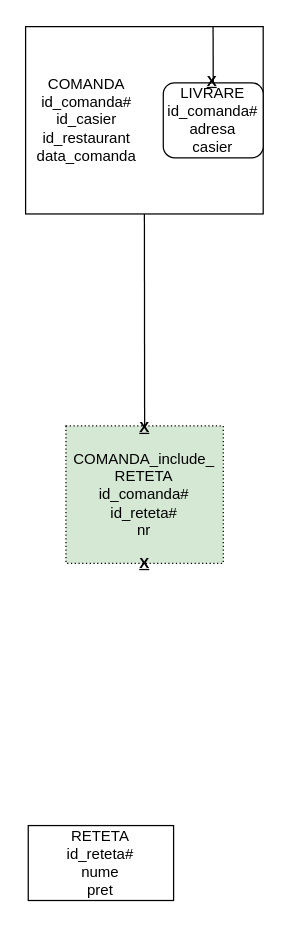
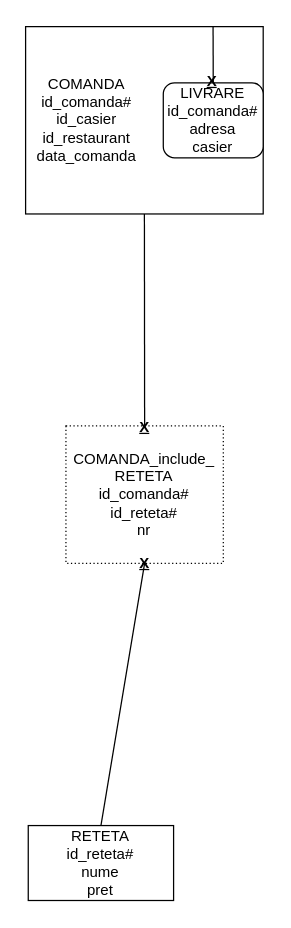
  <mxCell id="0" />
  <mxCell id="1" parent="0" />
  <mxCell id="2" value="&lt;div&gt;RETETA&lt;/div&gt;&lt;div&gt;id_reteta#&lt;/div&gt;&lt;div&gt;nume&lt;/div&gt;&lt;div&gt;pret&lt;br&gt;&lt;/div&gt;" style="rounded=0;whiteSpace=wrap;html=1;" parent="1" vertex="1"><mxGeometry x="22.12" y="660" width="116.37" height="60" as="geometry" /></mxCell>
- <mxCell id="3" value="&lt;div&gt;COMANDA_include_&lt;/div&gt;&lt;div&gt;RETETA&lt;/div&gt;&lt;div&gt;id_comanda#&lt;/div&gt;&lt;div&gt;id_reteta#&lt;br&gt;&lt;/div&gt;&lt;div&gt;nr&lt;/div&gt;" style="rounded=0;whiteSpace=wrap;html=1;dashed=1;dashPattern=1 2;fillColor=#d5e8d4;" parent="1" vertex="1"><mxGeometry x="52.3" y="340" width="126" height="110" as="geometry" /></mxCell>
+ <mxCell id="3" value="&lt;div&gt;COMANDA_include_&lt;/div&gt;&lt;div&gt;RETETA&lt;/div&gt;&lt;div&gt;id_comanda#&lt;/div&gt;&lt;div&gt;id_reteta#&lt;br&gt;&lt;/div&gt;&lt;div&gt;nr&lt;/div&gt;" style="rounded=0;whiteSpace=wrap;html=1;dashed=1;dashPattern=1 2;" parent="1" vertex="1"><mxGeometry x="52.3" y="340" width="126" height="110" as="geometry" /></mxCell>
  <mxCell id="4" value="" style="endArrow=none;html=1;rounded=0;exitX=0.5;exitY=0;exitDx=0;exitDy=0;entryX=0.5;entryY=1;entryDx=0;entryDy=0;" parent="1" source="3" edge="1" target="8"><mxGeometry width="50" height="50" relative="1" as="geometry"><mxPoint x="176.24" y="403.3" as="sourcePoint" /><mxPoint x="176.24" y="163.3" as="targetPoint" /></mxGeometry></mxCell>
  <mxCell id="5" value="&lt;u&gt;&lt;b&gt;X&lt;/b&gt;&lt;/u&gt;" style="text;html=1;align=center;verticalAlign=middle;resizable=0;points=[];autosize=1;strokeColor=none;fillColor=none;" parent="1" vertex="1"><mxGeometry x="100" y="326.3" width="30" height="30" as="geometry" /></mxCell>
+ <mxCell id="6" value="" style="endArrow=none;html=1;rounded=0;exitX=0.5;exitY=1;exitDx=0;exitDy=0;entryX=0.5;entryY=0;entryDx=0;entryDy=0;" parent="1" source="3" target="2" edge="1"><mxGeometry width="50" height="50" relative="1" as="geometry"><mxPoint x="49.24" y="473.3" as="sourcePoint" /><mxPoint x="48.24" y="523.3" as="targetPoint" /><Array as="points" /></mxGeometry></mxCell>
  <mxCell id="7" value="&lt;u&gt;&lt;b&gt;X&lt;/b&gt;&lt;/u&gt;" style="text;html=1;align=center;verticalAlign=middle;resizable=0;points=[];autosize=1;strokeColor=none;fillColor=none;" parent="1" vertex="1"><mxGeometry x="100" y="435.3" width="30" height="30" as="geometry" /></mxCell>
  <mxCell id="8" value="" style="rounded=0;whiteSpace=wrap;html=1;" parent="1" vertex="1"><mxGeometry x="20" y="20.3" width="190.24" height="150" as="geometry" /></mxCell>
  <mxCell id="9" value="&lt;div style=&quot;border-color: var(--border-color);&quot;&gt;COMANDA&lt;/div&gt;&lt;div style=&quot;border-color: var(--border-color);&quot;&gt;id_comanda#&lt;/div&gt;&lt;div style=&quot;border-color: var(--border-color);&quot;&gt;id_casier&lt;/div&gt;&lt;div style=&quot;border-color: var(--border-color);&quot;&gt;id_restaurant&lt;/div&gt;&lt;div style=&quot;border-color: var(--border-color);&quot;&gt;data_comanda&lt;/div&gt;" style="text;html=1;strokeColor=none;fillColor=none;align=center;verticalAlign=middle;whiteSpace=wrap;rounded=0;" parent="1" vertex="1"><mxGeometry x="39" y="80.3" width="60" height="30" as="geometry" /></mxCell>
  <mxCell id="10" value="&lt;div&gt;LIVRARE&lt;/div&gt;&lt;div&gt;id_comanda#&lt;/div&gt;&lt;div&gt;adresa&lt;br&gt;&lt;/div&gt;&lt;div&gt;casier&lt;/div&gt;" style="rounded=1;whiteSpace=wrap;html=1;" parent="1" vertex="1"><mxGeometry x="130.24" y="65.3" width="80" height="60" as="geometry" /></mxCell>
  <mxCell id="11" value="" style="endArrow=none;html=1;rounded=0;exitX=0.5;exitY=0;exitDx=0;exitDy=0;entryX=0.789;entryY=-0.002;entryDx=0;entryDy=0;entryPerimeter=0;" parent="1" source="10" target="8" edge="1"><mxGeometry width="50" height="50" relative="1" as="geometry"><mxPoint x="149" y="16.3" as="sourcePoint" /><mxPoint x="199" y="-33.7" as="targetPoint" /></mxGeometry></mxCell>
  <mxCell id="12" value="&lt;u&gt;&lt;b&gt;X&lt;/b&gt;&lt;/u&gt;" style="text;html=1;align=center;verticalAlign=middle;resizable=0;points=[];autosize=1;strokeColor=none;fillColor=none;" parent="1" vertex="1"><mxGeometry x="154.24" y="49.3" width="30" height="30" as="geometry" /></mxCell>
